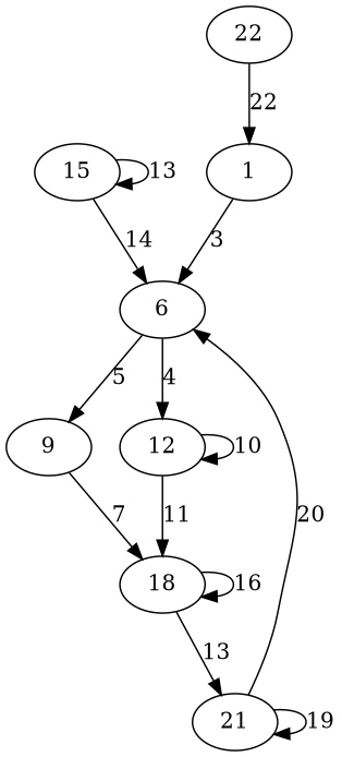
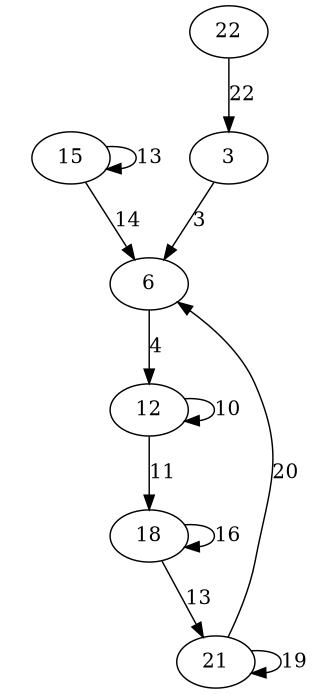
  digraph {
-   n1 [label=1]
+   n1 [label=3]
    n2 [label=6]
-   n3 [label=9]
    n4 [label=12]
    n5 [label=22]
    n6 [label=18]
    n7 [label=21]
    n8 [label=15]
    n1 -> n2 [label=3]
-   n2 -> n3 [label=5]
    n2 -> n4 [label=4]
-   n3 -> n6 [label=7]
    n4 -> n4 [label=10]
    n4 -> n6 [label=11]
    n5 -> n1 [label=22]
    n6 -> n6 [label=16]
    n6 -> n7 [label=13]
    n7 -> n2 [label=20]
    n7 -> n7 [label=19]
    n8 -> n2 [label=14]
    n8 -> n8 [label=13]
  }
